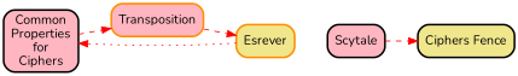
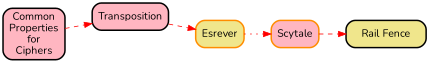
  digraph {
    fontname=Nunito
    rankdir=LR
    node [color=black fillcolor=lightpink fontname=Nunito penwidth=2 shape=box style="rounded,filled"]
    edge [color=red fontname=Nunito penwidth=1 style=dashed]
    n1 [label="Common\nProperties\nfor\nCiphers"]
-   Transposition [color=darkorange]
+   Transposition
    Esrever [color=darkorange fillcolor=khaki]
-   Scytale
-   n5 [fillcolor=khaki label="Ciphers Fence"]
+   Scytale [color=darkorange]
+   n5 [fillcolor=khaki label="Rail Fence"]
    n1 -> Transposition
    Transposition -> Esrever
-   Esrever -> n1 [style=dotted]
+   Esrever -> Scytale [style=dotted]
    Scytale -> n5
  }
